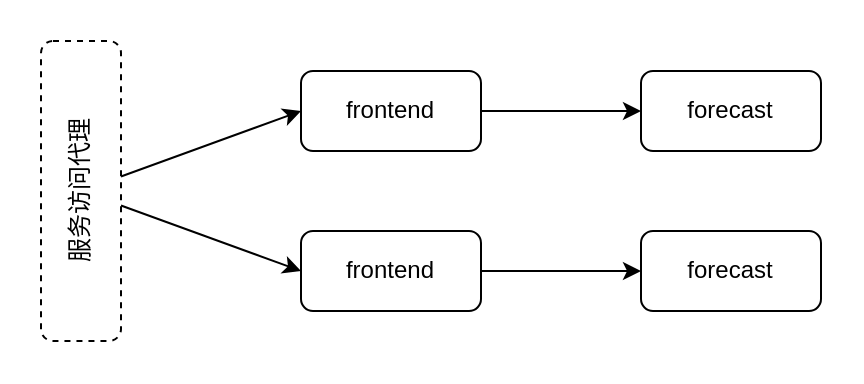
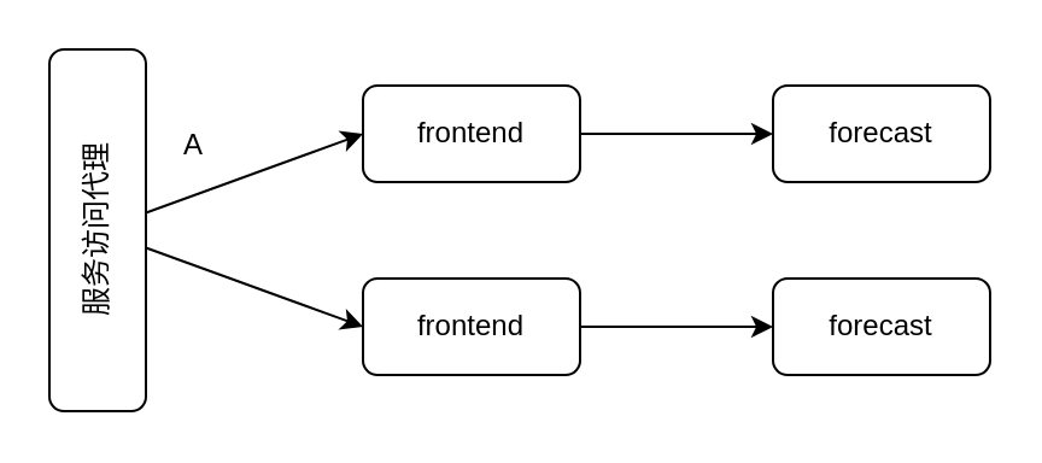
  <mxCell id="0" />
  <mxCell id="1" parent="0" />
  <mxCell id="2" style="edgeStyle=none;rounded=0;orthogonalLoop=1;jettySize=auto;html=1;entryX=0;entryY=0.5;entryDx=0;entryDy=0;" edge="1" parent="1" source="4" target="9"><mxGeometry relative="1" as="geometry" /></mxCell>
  <mxCell id="3" style="edgeStyle=none;rounded=0;orthogonalLoop=1;jettySize=auto;html=1;entryX=0;entryY=0.5;entryDx=0;entryDy=0;" edge="1" parent="1" source="4" target="6"><mxGeometry relative="1" as="geometry" /></mxCell>
- <mxCell id="4" value="服务访问代理" style="rounded=1;whiteSpace=wrap;html=1;horizontal=0;dashed=1;" vertex="1" parent="1"><mxGeometry x="20" y="20" width="40" height="150" as="geometry" /></mxCell>
+ <mxCell id="4" value="服务访问代理" style="rounded=1;whiteSpace=wrap;html=1;horizontal=0;" vertex="1" parent="1"><mxGeometry x="20" y="20" width="40" height="150" as="geometry" /></mxCell>
  <mxCell id="5" style="edgeStyle=orthogonalEdgeStyle;rounded=0;orthogonalLoop=1;jettySize=auto;html=1;" edge="1" parent="1" source="6" target="7"><mxGeometry relative="1" as="geometry" /></mxCell>
  <mxCell id="6" value="frontend" style="rounded=1;whiteSpace=wrap;html=1;" vertex="1" parent="1"><mxGeometry x="150" y="35" width="90" height="40" as="geometry" /></mxCell>
  <mxCell id="7" value="forecast" style="rounded=1;whiteSpace=wrap;html=1;" vertex="1" parent="1"><mxGeometry x="320" y="35" width="90" height="40" as="geometry" /></mxCell>
  <mxCell id="8" style="edgeStyle=orthogonalEdgeStyle;rounded=0;orthogonalLoop=1;jettySize=auto;html=1;" edge="1" parent="1" source="9" target="10"><mxGeometry relative="1" as="geometry" /></mxCell>
  <mxCell id="9" value="frontend" style="rounded=1;whiteSpace=wrap;html=1;" vertex="1" parent="1"><mxGeometry x="150" y="115" width="90" height="40" as="geometry" /></mxCell>
  <mxCell id="10" value="forecast" style="rounded=1;whiteSpace=wrap;html=1;" vertex="1" parent="1"><mxGeometry x="320" y="115" width="90" height="40" as="geometry" /></mxCell>
+ <mxCell id="11" value="A" style="text;html=1;strokeColor=none;fillColor=none;align=center;verticalAlign=middle;whiteSpace=wrap;rounded=0;" vertex="1" parent="1"><mxGeometry x="60" y="50" width="40" height="20" as="geometry" /></mxCell>
